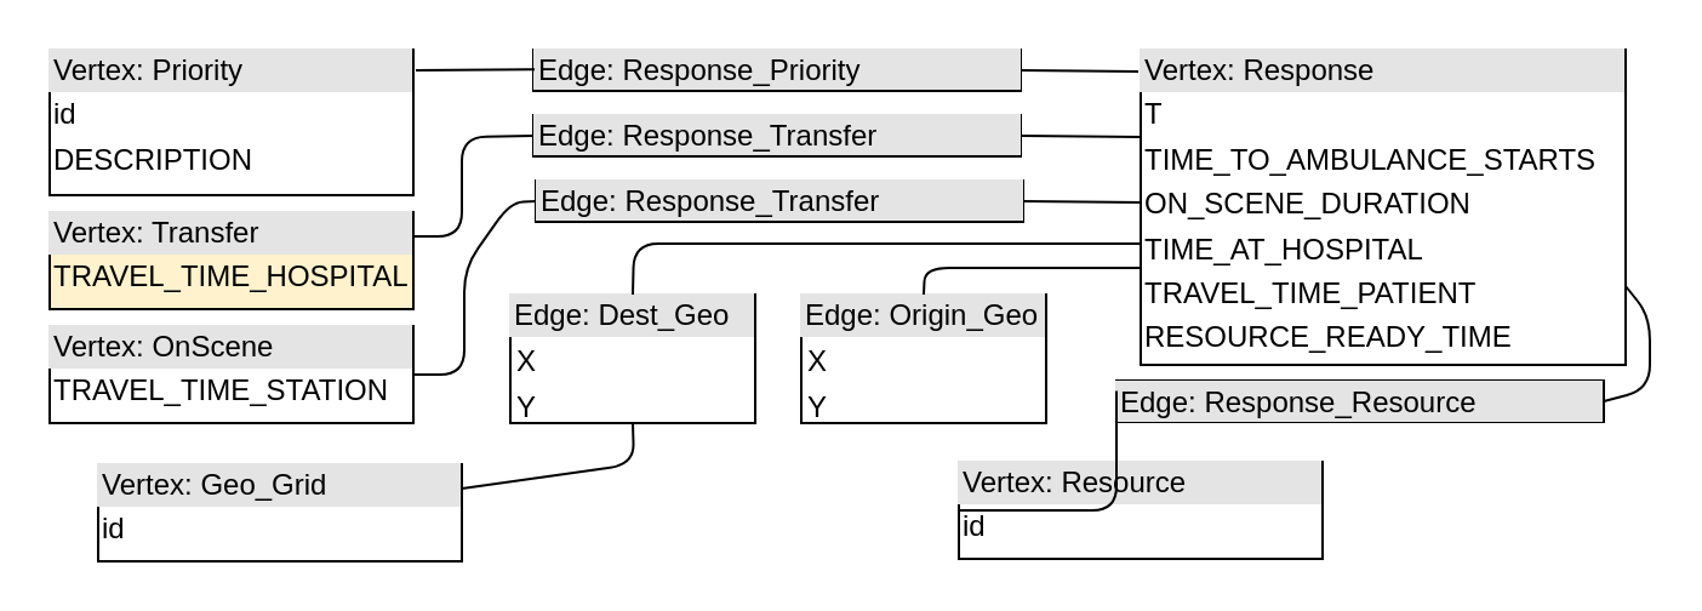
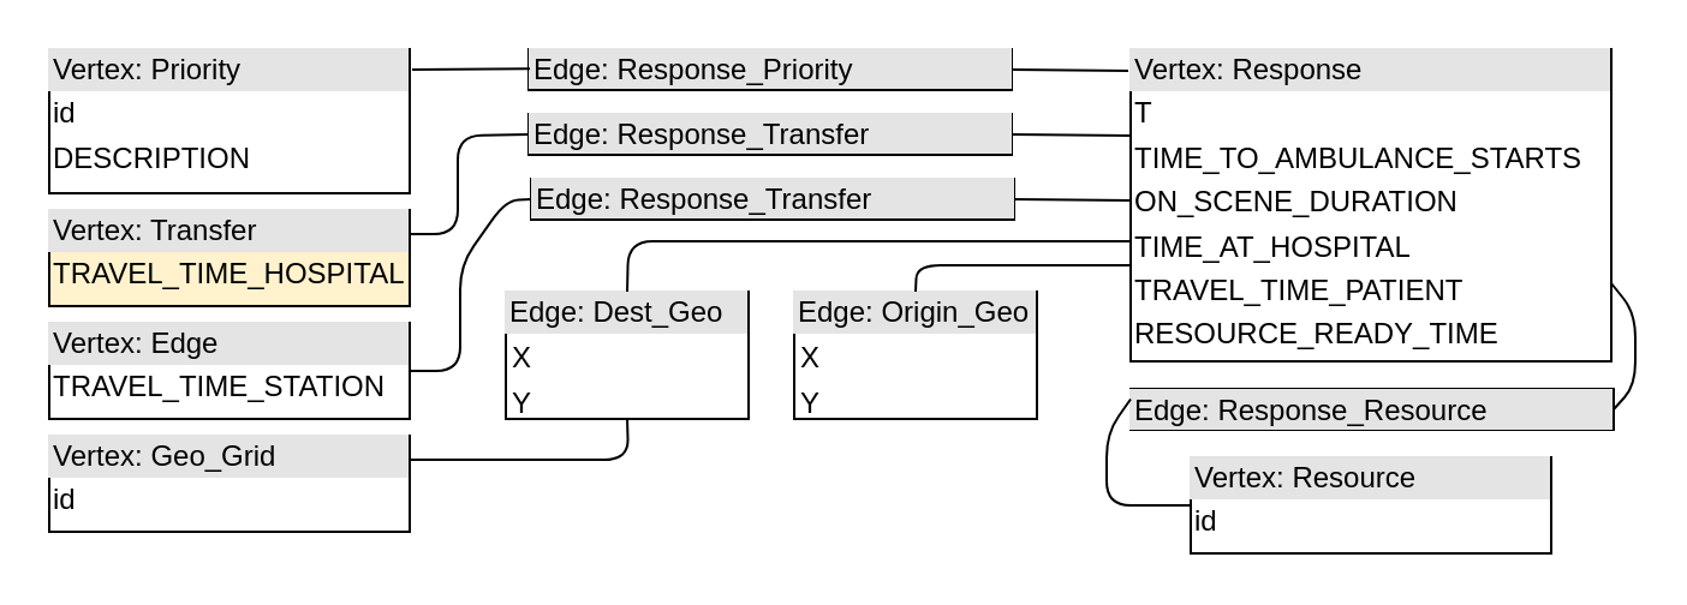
  <mxCell id="0" />
  <mxCell id="1" parent="0" />
  <mxCell id="2" value="&lt;div style=&quot;box-sizing: border-box ; width: 100% ; background: #e4e4e4 ; padding: 2px&quot;&gt;Vertex: Response&lt;/div&gt;&lt;table style=&quot;width: 100% ; font-size: 1em&quot; cellpadding=&quot;2&quot; cellspacing=&quot;0&quot;&gt;&lt;tbody&gt;&lt;tr&gt;&lt;td&gt;T&lt;/td&gt;&lt;/tr&gt;&lt;tr&gt;&lt;td&gt;TIME_TO_AMBULANCE_STARTS&lt;/td&gt;&lt;/tr&gt;&lt;tr&gt;&lt;td&gt;ON_SCENE_DURATION&lt;/td&gt;&lt;/tr&gt;&lt;tr&gt;&lt;td&gt;TIME_AT_HOSPITAL&lt;/td&gt;&lt;/tr&gt;&lt;tr&gt;&lt;td&gt;TRAVEL_TIME_PATIENT&lt;/td&gt;&lt;/tr&gt;&lt;tr&gt;&lt;td&gt;RESOURCE_READY_TIME&lt;/td&gt;&lt;/tr&gt;&lt;/tbody&gt;&lt;/table&gt;" style="verticalAlign=top;align=left;overflow=fill;html=1;" parent="1" vertex="1"><mxGeometry x="470" y="20" width="200" height="130" as="geometry" /></mxCell>
  <mxCell id="3" value="&lt;div style=&quot;box-sizing: border-box ; width: 100% ; background: #e4e4e4 ; padding: 2px&quot;&gt;Vertex: Priority&lt;/div&gt;&lt;table style=&quot;width: 100% ; font-size: 1em&quot; cellpadding=&quot;2&quot; cellspacing=&quot;0&quot;&gt;&lt;tbody&gt;&lt;tr&gt;&lt;td&gt;id&lt;/td&gt;&lt;/tr&gt;&lt;tr&gt;&lt;td&gt;DESCRIPTION&lt;/td&gt;&lt;/tr&gt;&lt;/tbody&gt;&lt;/table&gt;" style="verticalAlign=top;align=left;overflow=fill;html=1;" parent="1" vertex="1"><mxGeometry x="20" y="20" width="150" height="60" as="geometry" /></mxCell>
  <mxCell id="4" value="&lt;div style=&quot;box-sizing: border-box ; width: 100% ; background: #e4e4e4 ; padding: 2px&quot;&gt;Vertex: Transfer&lt;/div&gt;&lt;table style=&quot;width: 100% ; font-size: 1em&quot; cellpadding=&quot;2&quot; cellspacing=&quot;0&quot;&gt;&lt;tbody&gt;&lt;tr&gt;&lt;td&gt;TRAVEL_TIME_HOSPITAL&lt;/td&gt;&lt;/tr&gt;&lt;tr&gt;&lt;td&gt;&lt;/td&gt;&lt;/tr&gt;&lt;/tbody&gt;&lt;/table&gt;" style="verticalAlign=top;align=left;overflow=fill;html=1;fillColor=#fff2cc;" parent="1" vertex="1"><mxGeometry x="20" y="87" width="150" height="40" as="geometry" /></mxCell>
- <mxCell id="5" value="&lt;div style=&quot;box-sizing: border-box ; width: 100% ; background: #e4e4e4 ; padding: 2px&quot;&gt;Vertex: Resource&lt;/div&gt;&lt;table style=&quot;width: 100% ; font-size: 1em&quot; cellpadding=&quot;2&quot; cellspacing=&quot;0&quot;&gt;&lt;tbody&gt;&lt;tr&gt;&lt;td&gt;id&lt;/td&gt;&lt;/tr&gt;&lt;tr&gt;&lt;td&gt;&lt;/td&gt;&lt;/tr&gt;&lt;/tbody&gt;&lt;/table&gt;" style="verticalAlign=top;align=left;overflow=fill;html=1;" parent="1" vertex="1"><mxGeometry x="395" y="190" width="150" height="40" as="geometry" /></mxCell>
+ <mxCell id="5" value="&lt;div style=&quot;box-sizing: border-box ; width: 100% ; background: #e4e4e4 ; padding: 2px&quot;&gt;Vertex: Resource&lt;/div&gt;&lt;table style=&quot;width: 100% ; font-size: 1em&quot; cellpadding=&quot;2&quot; cellspacing=&quot;0&quot;&gt;&lt;tbody&gt;&lt;tr&gt;&lt;td&gt;id&lt;/td&gt;&lt;/tr&gt;&lt;tr&gt;&lt;td&gt;&lt;/td&gt;&lt;/tr&gt;&lt;/tbody&gt;&lt;/table&gt;" style="verticalAlign=top;align=left;overflow=fill;html=1;" parent="1" vertex="1"><mxGeometry x="495" y="190" width="150" height="40" as="geometry" /></mxCell>
  <mxCell id="6" value="&lt;div style=&quot;box-sizing: border-box ; width: 100% ; background: #e4e4e4 ; padding: 2px&quot;&gt;Edge: Response_Priority&lt;/div&gt;&lt;table style=&quot;width: 100% ; font-size: 1em&quot; cellpadding=&quot;2&quot; cellspacing=&quot;0&quot;&gt;&lt;tbody&gt;&lt;/tbody&gt;&lt;/table&gt;" style="verticalAlign=top;align=left;overflow=fill;html=1;" parent="1" vertex="1"><mxGeometry x="219.5" y="20" width="201" height="17" as="geometry" /></mxCell>
  <mxCell id="7" value="&lt;div style=&quot;box-sizing: border-box ; width: 100% ; background: #e4e4e4 ; padding: 2px&quot;&gt;Edge: Response_Transfer&lt;/div&gt;&lt;table style=&quot;width: 100% ; font-size: 1em&quot; cellpadding=&quot;2&quot; cellspacing=&quot;0&quot;&gt;&lt;tbody&gt;&lt;/tbody&gt;&lt;/table&gt;" style="verticalAlign=top;align=left;overflow=fill;html=1;" parent="1" vertex="1"><mxGeometry x="219.5" y="47" width="201" height="17" as="geometry" /></mxCell>
- <mxCell id="8" value="&lt;div style=&quot;box-sizing: border-box ; width: 100% ; background: #e4e4e4 ; padding: 2px&quot;&gt;Edge: Response_Resource&lt;/div&gt;&lt;table style=&quot;width: 100% ; font-size: 1em&quot; cellpadding=&quot;2&quot; cellspacing=&quot;0&quot;&gt;&lt;tbody&gt;&lt;/tbody&gt;&lt;/table&gt;" style="verticalAlign=top;align=left;overflow=fill;html=1;" parent="1" vertex="1"><mxGeometry x="460" y="156.5" width="201" height="17" as="geometry" /></mxCell>
+ <mxCell id="8" value="&lt;div style=&quot;box-sizing: border-box ; width: 100% ; background: #e4e4e4 ; padding: 2px&quot;&gt;Edge: Response_Resource&lt;/div&gt;&lt;table style=&quot;width: 100% ; font-size: 1em&quot; cellpadding=&quot;2&quot; cellspacing=&quot;0&quot;&gt;&lt;tbody&gt;&lt;/tbody&gt;&lt;/table&gt;" style="verticalAlign=top;align=left;overflow=fill;html=1;" parent="1" vertex="1"><mxGeometry x="470" y="161.5" width="201" height="17" as="geometry" /></mxCell>
  <mxCell id="9" value="" style="endArrow=none;html=1;entryX=1;entryY=0.5;entryDx=0;entryDy=0;" parent="1" target="6" edge="1"><mxGeometry width="50" height="50" relative="1" as="geometry"><mxPoint x="469" y="29" as="sourcePoint" /><mxPoint x="160" y="-221" as="targetPoint" /></mxGeometry></mxCell>
  <mxCell id="10" value="" style="endArrow=none;html=1;entryX=1;entryY=0.5;entryDx=0;entryDy=0;exitX=0;exitY=0.102;exitDx=0;exitDy=0;exitPerimeter=0;" parent="1" edge="1"><mxGeometry width="50" height="50" relative="1" as="geometry"><mxPoint x="220" y="28.074" as="sourcePoint" /><mxPoint x="171" y="28.5" as="targetPoint" /></mxGeometry></mxCell>
  <mxCell id="11" value="" style="endArrow=none;html=1;entryX=1;entryY=0.25;entryDx=0;entryDy=0;exitX=0;exitY=0.5;exitDx=0;exitDy=0;" parent="1" source="7" target="4" edge="1"><mxGeometry width="50" height="50" relative="1" as="geometry"><mxPoint x="219" y="70" as="sourcePoint" /><mxPoint x="170" y="113.5" as="targetPoint" /><Array as="points"><mxPoint x="190" y="56" /><mxPoint x="190" y="97" /></Array></mxGeometry></mxCell>
  <mxCell id="12" value="" style="endArrow=none;html=1;entryX=1;entryY=0.5;entryDx=0;entryDy=0;" parent="1" target="7" edge="1"><mxGeometry width="50" height="50" relative="1" as="geometry"><mxPoint x="470" y="56" as="sourcePoint" /><mxPoint x="420.5" y="113" as="targetPoint" /><Array as="points" /></mxGeometry></mxCell>
  <mxCell id="13" value="" style="endArrow=none;html=1;entryX=1;entryY=0.5;entryDx=0;entryDy=0;exitX=1;exitY=0.75;exitDx=0;exitDy=0;" parent="1" target="8" edge="1" source="2"><mxGeometry width="50" height="50" relative="1" as="geometry"><mxPoint x="470" y="87" as="sourcePoint" /><mxPoint x="421" y="187.5" as="targetPoint" /><Array as="points"><mxPoint x="680" y="130" /><mxPoint x="680" y="160" /></Array></mxGeometry></mxCell>
  <mxCell id="14" value="" style="endArrow=none;html=1;entryX=0;entryY=0.5;entryDx=0;entryDy=0;exitX=0;exitY=0.25;exitDx=0;exitDy=0;" parent="1" source="8" target="5" edge="1"><mxGeometry width="50" height="50" relative="1" as="geometry"><mxPoint x="219" y="100" as="sourcePoint" /><mxPoint x="170" y="187.5" as="targetPoint" /><Array as="points"><mxPoint x="460" y="180" /><mxPoint x="460" y="210" /></Array></mxGeometry></mxCell>
  <mxCell id="15" value="&lt;div style=&quot;box-sizing: border-box ; width: 100% ; background: #e4e4e4 ; padding: 2px&quot;&gt;Edge: Origin_Geo&lt;/div&gt;&lt;table&gt;&lt;tbody&gt;&lt;tr&gt;&lt;td&gt;X&lt;/td&gt;&lt;/tr&gt;&lt;tr&gt;&lt;td&gt;Y&lt;/td&gt;&lt;/tr&gt;&lt;/tbody&gt;&lt;/table&gt;&lt;table style=&quot;width: 100% ; font-size: 1em&quot; cellpadding=&quot;2&quot; cellspacing=&quot;0&quot;&gt;&lt;tbody&gt;&lt;/tbody&gt;&lt;/table&gt;" style="verticalAlign=top;align=left;overflow=fill;html=1;" parent="1" vertex="1"><mxGeometry x="330" y="121" width="101" height="53" as="geometry" /></mxCell>
  <mxCell id="16" value="&lt;div style=&quot;box-sizing: border-box ; width: 100% ; background: #e4e4e4 ; padding: 2px&quot;&gt;Edge: Dest_Geo&lt;/div&gt;&lt;table&gt;&lt;tbody&gt;&lt;tr&gt;&lt;td&gt;X&lt;/td&gt;&lt;/tr&gt;&lt;tr&gt;&lt;td&gt;Y&lt;/td&gt;&lt;/tr&gt;&lt;/tbody&gt;&lt;/table&gt;&lt;table style=&quot;width: 100% ; font-size: 1em&quot; cellpadding=&quot;2&quot; cellspacing=&quot;0&quot;&gt;&lt;tbody&gt;&lt;/tbody&gt;&lt;/table&gt;" style="verticalAlign=top;align=left;overflow=fill;html=1;" parent="1" vertex="1"><mxGeometry x="210" y="121" width="101" height="53" as="geometry" /></mxCell>
- <mxCell id="17" value="&lt;div style=&quot;box-sizing: border-box ; width: 100% ; background: #e4e4e4 ; padding: 2px&quot;&gt;Vertex: Geo_Grid&lt;/div&gt;&lt;table style=&quot;width: 100% ; font-size: 1em&quot; cellpadding=&quot;2&quot; cellspacing=&quot;0&quot;&gt;&lt;tbody&gt;&lt;tr&gt;&lt;td&gt;id&lt;/td&gt;&lt;/tr&gt;&lt;tr&gt;&lt;td&gt;&lt;/td&gt;&lt;/tr&gt;&lt;/tbody&gt;&lt;/table&gt;" style="verticalAlign=top;align=left;overflow=fill;html=1;" parent="1" vertex="1"><mxGeometry x="40" y="191" width="150" height="40" as="geometry" /></mxCell>
+ <mxCell id="17" value="&lt;div style=&quot;box-sizing: border-box ; width: 100% ; background: #e4e4e4 ; padding: 2px&quot;&gt;Vertex: Geo_Grid&lt;/div&gt;&lt;table style=&quot;width: 100% ; font-size: 1em&quot; cellpadding=&quot;2&quot; cellspacing=&quot;0&quot;&gt;&lt;tbody&gt;&lt;tr&gt;&lt;td&gt;id&lt;/td&gt;&lt;/tr&gt;&lt;tr&gt;&lt;td&gt;&lt;/td&gt;&lt;/tr&gt;&lt;/tbody&gt;&lt;/table&gt;" style="verticalAlign=top;align=left;overflow=fill;html=1;" parent="1" vertex="1"><mxGeometry x="20" y="181" width="150" height="40" as="geometry" /></mxCell>
  <mxCell id="18" value="" style="endArrow=none;html=1;entryX=0.5;entryY=0;entryDx=0;entryDy=0;" parent="1" target="16" edge="1"><mxGeometry width="50" height="50" relative="1" as="geometry"><mxPoint x="470" y="100" as="sourcePoint" /><mxPoint x="421" y="120" as="targetPoint" /><Array as="points"><mxPoint x="261" y="100" /></Array></mxGeometry></mxCell>
  <mxCell id="19" value="" style="endArrow=none;html=1;entryX=1;entryY=0.25;entryDx=0;entryDy=0;exitX=0.5;exitY=1;exitDx=0;exitDy=0;" parent="1" source="16" target="17" edge="1"><mxGeometry width="50" height="50" relative="1" as="geometry"><mxPoint x="320" y="130" as="sourcePoint" /><mxPoint x="250.5" y="164" as="targetPoint" /><Array as="points"><mxPoint x="261" y="191" /></Array></mxGeometry></mxCell>
  <mxCell id="20" value="" style="endArrow=none;html=1;entryX=0.5;entryY=0;entryDx=0;entryDy=0;" parent="1" target="15" edge="1"><mxGeometry width="50" height="50" relative="1" as="geometry"><mxPoint x="470" y="110" as="sourcePoint" /><mxPoint x="279.5" y="131" as="targetPoint" /><Array as="points"><mxPoint x="381" y="110" /></Array></mxGeometry></mxCell>
- <mxCell id="21" value="&lt;div style=&quot;box-sizing: border-box ; width: 100% ; background: #e4e4e4 ; padding: 2px&quot;&gt;Vertex: OnScene&lt;/div&gt;&lt;table style=&quot;width: 100% ; font-size: 1em&quot; cellpadding=&quot;2&quot; cellspacing=&quot;0&quot;&gt;&lt;tbody&gt;&lt;tr&gt;&lt;td&gt;TRAVEL_TIME_STATION&lt;/td&gt;&lt;/tr&gt;&lt;tr&gt;&lt;td&gt;&lt;/td&gt;&lt;/tr&gt;&lt;/tbody&gt;&lt;/table&gt;" style="verticalAlign=top;align=left;overflow=fill;html=1;" vertex="1" parent="1"><mxGeometry x="20" y="134" width="150" height="40" as="geometry" /></mxCell>
+ <mxCell id="21" value="&lt;div style=&quot;box-sizing: border-box ; width: 100% ; background: #e4e4e4 ; padding: 2px&quot;&gt;Vertex: Edge&lt;/div&gt;&lt;table style=&quot;width: 100% ; font-size: 1em&quot; cellpadding=&quot;2&quot; cellspacing=&quot;0&quot;&gt;&lt;tbody&gt;&lt;tr&gt;&lt;td&gt;TRAVEL_TIME_STATION&lt;/td&gt;&lt;/tr&gt;&lt;tr&gt;&lt;td&gt;&lt;/td&gt;&lt;/tr&gt;&lt;/tbody&gt;&lt;/table&gt;" style="verticalAlign=top;align=left;overflow=fill;html=1;" vertex="1" parent="1"><mxGeometry x="20" y="134" width="150" height="40" as="geometry" /></mxCell>
  <mxCell id="22" value="&lt;div style=&quot;box-sizing: border-box ; width: 100% ; background: #e4e4e4 ; padding: 2px&quot;&gt;Edge: Response_Transfer&lt;/div&gt;&lt;table style=&quot;width: 100% ; font-size: 1em&quot; cellpadding=&quot;2&quot; cellspacing=&quot;0&quot;&gt;&lt;tbody&gt;&lt;/tbody&gt;&lt;/table&gt;" style="verticalAlign=top;align=left;overflow=fill;html=1;" vertex="1" parent="1"><mxGeometry x="220.5" y="74" width="201" height="17" as="geometry" /></mxCell>
  <mxCell id="23" value="" style="endArrow=none;html=1;entryX=1;entryY=0.5;entryDx=0;entryDy=0;exitX=0;exitY=0.5;exitDx=0;exitDy=0;" edge="1" parent="1" source="22" target="21"><mxGeometry width="50" height="50" relative="1" as="geometry"><mxPoint x="219.5" y="94" as="sourcePoint" /><mxPoint x="170.5" y="121" as="targetPoint" /><Array as="points"><mxPoint x="210" y="83" /><mxPoint x="191" y="110" /><mxPoint x="191" y="154" /></Array></mxGeometry></mxCell>
  <mxCell id="24" value="" style="endArrow=none;html=1;entryX=1;entryY=0.5;entryDx=0;entryDy=0;" edge="1" parent="1" target="22"><mxGeometry width="50" height="50" relative="1" as="geometry"><mxPoint x="470.5" y="83" as="sourcePoint" /><mxPoint x="421" y="137" as="targetPoint" /><Array as="points" /></mxGeometry></mxCell>
